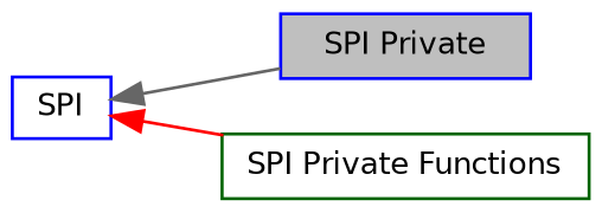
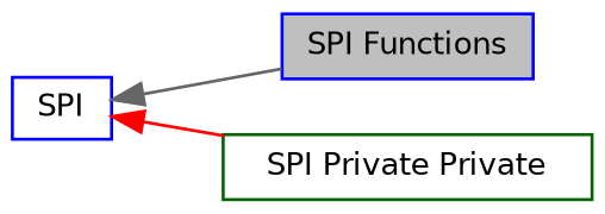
  digraph {
    rankdir=LR
    node [color=blue fillcolor=white fontname=Helvetica fontsize=10 shape=record style=filled]
    edge [dir=back fontname=Helvetica fontsize=10 labelfontname=Helvetica labelfontsize=10 shape=plaintext style=solid]
    n1 [height=0.2 label=SPI width=0.4]
-   n2 [fillcolor=grey75 fontcolor=black height=0.2 label="SPI Private" width=0.4]
-   n3 [color=darkgreen height=0.2 label="SPI Private Functions" width=0.4]
+   n2 [fillcolor=grey75 fontcolor=black height=0.2 label="SPI Functions" width=0.4]
+   n3 [color=darkgreen height=0.2 label="SPI Private Private" width=0.4]
    n1 -> n2 [color=gray40]
    n1 -> n3 [color=red]
  }
